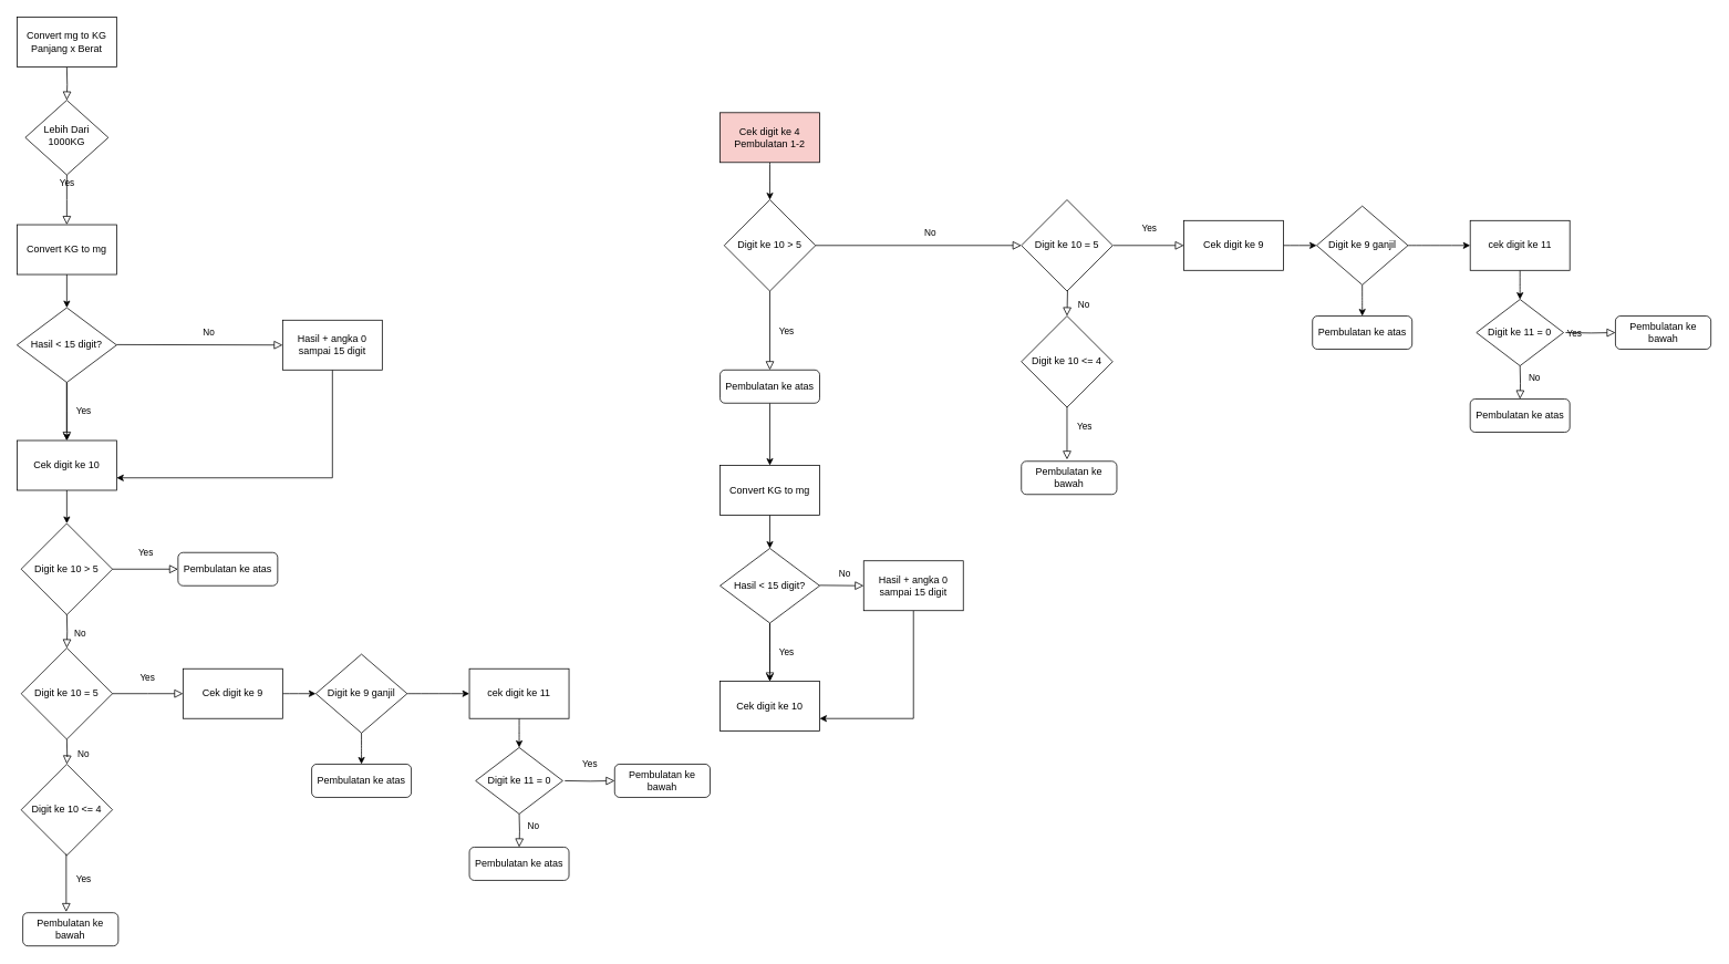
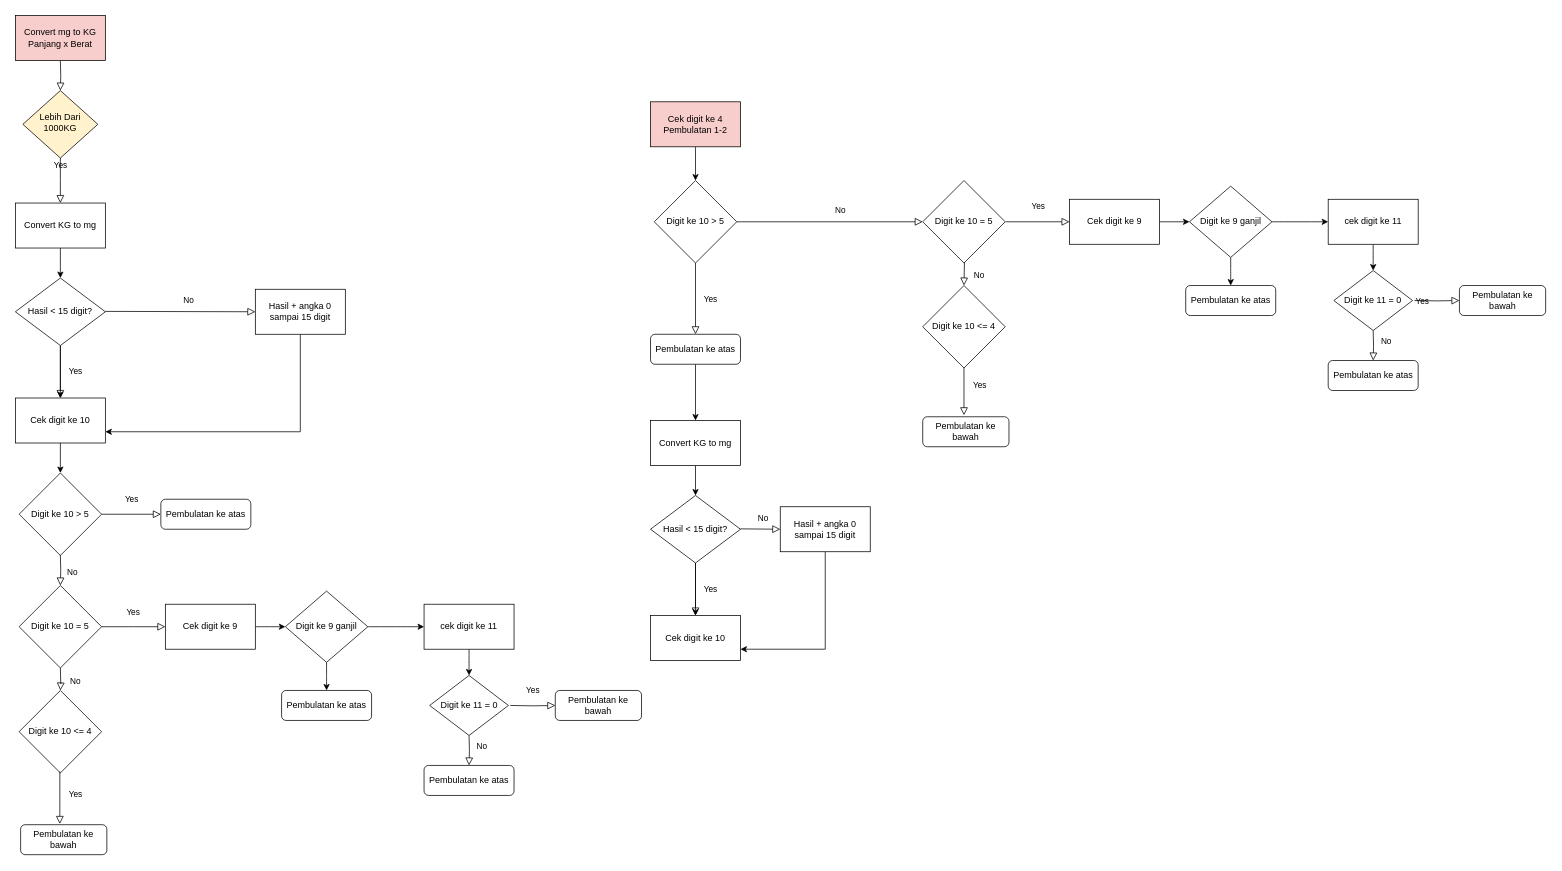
  <mxCell id="0" />
  <mxCell id="1" parent="0" />
  <mxCell id="2" value="" style="rounded=0;html=1;jettySize=auto;orthogonalLoop=1;fontSize=11;endArrow=block;endFill=0;endSize=8;strokeWidth=1;shadow=0;labelBackgroundColor=none;edgeStyle=orthogonalEdgeStyle;" parent="1" target="4" edge="1"><mxGeometry relative="1" as="geometry"><mxPoint x="80" y="80" as="sourcePoint" /></mxGeometry></mxCell>
  <mxCell id="3" value="Yes" style="rounded=0;html=1;jettySize=auto;orthogonalLoop=1;fontSize=11;endArrow=block;endFill=0;endSize=8;strokeWidth=1;shadow=0;labelBackgroundColor=none;edgeStyle=orthogonalEdgeStyle;" parent="1" source="4" edge="1"><mxGeometry y="20" relative="1" as="geometry"><mxPoint as="offset" /><mxPoint x="80" y="270" as="targetPoint" /></mxGeometry></mxCell>
- <mxCell id="4" value="Lebih Dari 1000KG&lt;br&gt;" style="rhombus;whiteSpace=wrap;html=1;shadow=0;fontFamily=Helvetica;fontSize=12;align=center;strokeWidth=1;spacing=6;spacingTop=-4;" parent="1" vertex="1"><mxGeometry x="30" y="120" width="100" height="90" as="geometry" /></mxCell>
- <mxCell id="5" value="Convert mg to KG Panjang x Berat" style="rounded=0;whiteSpace=wrap;html=1;" vertex="1" parent="1"><mxGeometry y="20" width="120" height="60" as="geometry" x="20" /></mxCell>
+ <mxCell id="4" value="Lebih Dari 1000KG&lt;br&gt;" style="rhombus;whiteSpace=wrap;html=1;shadow=0;fontFamily=Helvetica;fontSize=12;align=center;strokeWidth=1;spacing=6;spacingTop=-4;fillColor=#fff2cc;" parent="1" vertex="1"><mxGeometry x="30" y="120" width="100" height="90" as="geometry" /></mxCell>
+ <mxCell id="5" value="Convert mg to KG Panjang x Berat" style="rounded=0;whiteSpace=wrap;html=1;fillColor=#f8cecc;" vertex="1" parent="1"><mxGeometry y="20" width="120" height="60" as="geometry" x="20" /></mxCell>
  <mxCell id="6" style="edgeStyle=orthogonalEdgeStyle;rounded=0;orthogonalLoop=1;jettySize=auto;html=1;entryX=0.5;entryY=0;entryDx=0;entryDy=0;" edge="1" parent="1" source="7" target="9"><mxGeometry relative="1" as="geometry" /></mxCell>
  <mxCell id="7" value="Convert KG to mg" style="rounded=0;whiteSpace=wrap;html=1;" vertex="1" parent="1"><mxGeometry y="270" width="120" height="60" as="geometry" x="20" /></mxCell>
  <mxCell id="8" style="edgeStyle=orthogonalEdgeStyle;rounded=0;orthogonalLoop=1;jettySize=auto;html=1;" edge="1" parent="1" source="9"><mxGeometry relative="1" as="geometry"><mxPoint x="80" y="530" as="targetPoint" /></mxGeometry></mxCell>
  <mxCell id="9" value="Hasil &amp;lt; 15 digit?" style="rhombus;whiteSpace=wrap;html=1;" vertex="1" parent="1"><mxGeometry y="370" width="120" height="90" as="geometry" x="20" /></mxCell>
  <mxCell id="10" style="edgeStyle=orthogonalEdgeStyle;rounded=0;orthogonalLoop=1;jettySize=auto;html=1;entryX=1;entryY=0.75;entryDx=0;entryDy=0;" edge="1" parent="1" source="11" target="13"><mxGeometry relative="1" as="geometry"><Array as="points"><mxPoint x="400" y="575" /></Array></mxGeometry></mxCell>
  <mxCell id="11" value="Hasil + angka 0 sampai 15 digit" style="rounded=0;whiteSpace=wrap;html=1;" vertex="1" parent="1"><mxGeometry x="340" y="385" width="120" height="60" as="geometry" /></mxCell>
  <mxCell id="12" style="edgeStyle=orthogonalEdgeStyle;rounded=0;orthogonalLoop=1;jettySize=auto;html=1;" edge="1" parent="1" source="13" target="17"><mxGeometry relative="1" as="geometry" /></mxCell>
  <mxCell id="13" value="Cek digit ke 10" style="rounded=0;whiteSpace=wrap;html=1;" vertex="1" parent="1"><mxGeometry y="530" width="120" height="60" as="geometry" x="20" /></mxCell>
  <mxCell id="14" value="No" style="edgeStyle=orthogonalEdgeStyle;rounded=0;html=1;jettySize=auto;orthogonalLoop=1;fontSize=11;endArrow=block;endFill=0;endSize=8;strokeWidth=1;shadow=0;labelBackgroundColor=none;entryX=0;entryY=0.5;entryDx=0;entryDy=0;" edge="1" parent="1" target="11"><mxGeometry x="0.102" y="15" relative="1" as="geometry"><mxPoint x="1" as="offset" /><mxPoint x="140" y="414.5" as="sourcePoint" /><mxPoint x="330" y="414.5" as="targetPoint" /></mxGeometry></mxCell>
  <mxCell id="15" value="Yes" style="rounded=0;html=1;jettySize=auto;orthogonalLoop=1;fontSize=11;endArrow=block;endFill=0;endSize=8;strokeWidth=1;shadow=0;labelBackgroundColor=none;edgeStyle=orthogonalEdgeStyle;" edge="1" parent="1" source="9" target="13"><mxGeometry y="20" relative="1" as="geometry"><mxPoint as="offset" /><mxPoint x="90" y="220" as="sourcePoint" /><mxPoint x="90" y="280" as="targetPoint" /></mxGeometry></mxCell>
  <mxCell id="16" value="Digit ke 10 = 5" style="rhombus;whiteSpace=wrap;html=1;" vertex="1" parent="1"><mxGeometry x="25" y="780" width="110" height="110" as="geometry" /></mxCell>
  <mxCell id="17" value="Digit ke 10 &amp;gt; 5" style="rhombus;whiteSpace=wrap;html=1;" vertex="1" parent="1"><mxGeometry x="25" y="630" width="110" height="110" as="geometry" /></mxCell>
  <mxCell id="18" value="&lt;span style=&quot;font-weight: 400;&quot;&gt;Digit ke 10 &amp;lt;= 4&lt;/span&gt;" style="rhombus;whiteSpace=wrap;html=1;fontStyle=1" vertex="1" parent="1"><mxGeometry x="25" y="920" width="110" height="110" as="geometry" /></mxCell>
  <mxCell id="19" value="No" style="edgeStyle=orthogonalEdgeStyle;rounded=0;html=1;jettySize=auto;orthogonalLoop=1;fontSize=11;endArrow=block;endFill=0;endSize=8;strokeWidth=1;shadow=0;labelBackgroundColor=none;" edge="1" parent="1" target="16"><mxGeometry x="0.102" y="15" relative="1" as="geometry"><mxPoint x="1" as="offset" /><mxPoint x="80" y="739.5" as="sourcePoint" /><mxPoint x="280" y="740" as="targetPoint" /></mxGeometry></mxCell>
  <mxCell id="20" value="No" style="edgeStyle=orthogonalEdgeStyle;rounded=0;html=1;jettySize=auto;orthogonalLoop=1;fontSize=11;endArrow=block;endFill=0;endSize=8;strokeWidth=1;shadow=0;labelBackgroundColor=none;" edge="1" parent="1" target="18"><mxGeometry x="0.2" y="20" relative="1" as="geometry"><mxPoint as="offset" /><mxPoint x="80" y="890" as="sourcePoint" /><mxPoint x="90" y="790" as="targetPoint" /></mxGeometry></mxCell>
  <mxCell id="21" value="Yes" style="rounded=0;html=1;jettySize=auto;orthogonalLoop=1;fontSize=11;endArrow=block;endFill=0;endSize=8;strokeWidth=1;shadow=0;labelBackgroundColor=none;edgeStyle=orthogonalEdgeStyle;exitX=1;exitY=0.5;exitDx=0;exitDy=0;entryX=0;entryY=0.5;entryDx=0;entryDy=0;" edge="1" parent="1" source="17" target="22"><mxGeometry y="20" relative="1" as="geometry"><mxPoint as="offset" /><mxPoint x="140" y="500" as="sourcePoint" /><mxPoint x="210" y="685" as="targetPoint" /></mxGeometry></mxCell>
  <mxCell id="22" value="Pembulatan ke atas" style="rounded=1;whiteSpace=wrap;html=1;fontSize=12;glass=0;strokeWidth=1;shadow=0;" vertex="1" parent="1"><mxGeometry x="214" y="665" width="120" height="40" as="geometry" /></mxCell>
  <mxCell id="23" value="Yes" style="rounded=0;html=1;jettySize=auto;orthogonalLoop=1;fontSize=11;endArrow=block;endFill=0;endSize=8;strokeWidth=1;shadow=0;labelBackgroundColor=none;edgeStyle=orthogonalEdgeStyle;exitX=1;exitY=0.5;exitDx=0;exitDy=0;" edge="1" parent="1" source="16"><mxGeometry y="20" relative="1" as="geometry"><mxPoint as="offset" /><mxPoint x="145" y="695" as="sourcePoint" /><mxPoint x="220" y="835" as="targetPoint" /></mxGeometry></mxCell>
  <mxCell id="24" value="" style="edgeStyle=orthogonalEdgeStyle;curved=1;orthogonalLoop=1;jettySize=auto;html=1;strokeColor=default;" edge="1" parent="1" source="25" target="28"><mxGeometry relative="1" as="geometry" /></mxCell>
  <mxCell id="25" value="Cek digit ke 9" style="rounded=0;whiteSpace=wrap;html=1;" vertex="1" parent="1"><mxGeometry x="220" y="805" width="120" height="60" as="geometry" /></mxCell>
  <mxCell id="26" style="edgeStyle=orthogonalEdgeStyle;curved=1;orthogonalLoop=1;jettySize=auto;html=1;entryX=0.5;entryY=0;entryDx=0;entryDy=0;strokeColor=default;" edge="1" parent="1" source="28" target="29"><mxGeometry relative="1" as="geometry" /></mxCell>
  <mxCell id="27" value="" style="edgeStyle=orthogonalEdgeStyle;curved=1;orthogonalLoop=1;jettySize=auto;html=1;strokeColor=default;" edge="1" parent="1" source="28" target="31"><mxGeometry relative="1" as="geometry" /></mxCell>
  <mxCell id="28" value="Digit ke 9 ganjil" style="rhombus;whiteSpace=wrap;html=1;rounded=0;" vertex="1" parent="1"><mxGeometry x="380" y="787.5" width="110" height="95" as="geometry" /></mxCell>
  <mxCell id="29" value="Pembulatan ke atas" style="rounded=1;whiteSpace=wrap;html=1;fontSize=12;glass=0;strokeWidth=1;shadow=0;" vertex="1" parent="1"><mxGeometry x="375" y="920" width="120" height="40" as="geometry" /></mxCell>
  <mxCell id="30" value="" style="edgeStyle=orthogonalEdgeStyle;curved=1;orthogonalLoop=1;jettySize=auto;html=1;strokeColor=default;" edge="1" parent="1" source="31" target="32"><mxGeometry relative="1" as="geometry" /></mxCell>
  <mxCell id="31" value="cek digit ke 11" style="whiteSpace=wrap;html=1;rounded=0;" vertex="1" parent="1"><mxGeometry x="565" y="805" width="120" height="60" as="geometry" /></mxCell>
  <mxCell id="32" value="Digit ke 11 = 0" style="rhombus;whiteSpace=wrap;html=1;rounded=0;direction=south;" vertex="1" parent="1"><mxGeometry x="572.5" y="900" width="105" height="80" as="geometry" /></mxCell>
  <mxCell id="33" value="Pembulatan ke atas" style="rounded=1;whiteSpace=wrap;html=1;fontSize=12;glass=0;strokeWidth=1;shadow=0;" vertex="1" parent="1"><mxGeometry x="565" y="1020" width="120" height="40" as="geometry" /></mxCell>
  <mxCell id="34" value="Pembulatan ke bawah" style="rounded=1;whiteSpace=wrap;html=1;fontSize=12;glass=0;strokeWidth=1;shadow=0;" vertex="1" parent="1"><mxGeometry x="740" y="920" width="115" height="40" as="geometry" /></mxCell>
  <mxCell id="35" value="Yes" style="rounded=0;html=1;jettySize=auto;orthogonalLoop=1;fontSize=11;endArrow=block;endFill=0;endSize=8;strokeWidth=1;shadow=0;labelBackgroundColor=none;edgeStyle=orthogonalEdgeStyle;entryX=0;entryY=0.5;entryDx=0;entryDy=0;" edge="1" parent="1" target="34"><mxGeometry y="20" relative="1" as="geometry"><mxPoint as="offset" /><mxPoint x="680" y="940" as="sourcePoint" /><mxPoint x="230" y="845" as="targetPoint" /></mxGeometry></mxCell>
  <mxCell id="36" value="No" style="edgeStyle=orthogonalEdgeStyle;rounded=0;html=1;jettySize=auto;orthogonalLoop=1;fontSize=11;endArrow=block;endFill=0;endSize=8;strokeWidth=1;shadow=0;labelBackgroundColor=none;entryX=0.5;entryY=0;entryDx=0;entryDy=0;" edge="1" parent="1" target="33"><mxGeometry x="-0.333" y="17" relative="1" as="geometry"><mxPoint as="offset" /><mxPoint x="625" y="980" as="sourcePoint" /><mxPoint x="143" y="930" as="targetPoint" /></mxGeometry></mxCell>
  <mxCell id="37" value="Pembulatan ke bawah" style="rounded=1;whiteSpace=wrap;html=1;fontSize=12;glass=0;strokeWidth=1;shadow=0;" vertex="1" parent="1"><mxGeometry x="27" y="1099" width="115" height="40" as="geometry" /></mxCell>
  <mxCell id="38" value="Yes" style="rounded=0;html=1;jettySize=auto;orthogonalLoop=1;fontSize=11;endArrow=block;endFill=0;endSize=8;strokeWidth=1;shadow=0;labelBackgroundColor=none;edgeStyle=orthogonalEdgeStyle;" edge="1" parent="1"><mxGeometry x="-0.143" y="21" relative="1" as="geometry"><mxPoint as="offset" /><mxPoint x="79.29" y="1028" as="sourcePoint" /><mxPoint x="79.29" y="1098" as="targetPoint" /></mxGeometry></mxCell>
  <mxCell id="39" value="" style="edgeStyle=orthogonalEdgeStyle;curved=1;orthogonalLoop=1;jettySize=auto;html=1;strokeColor=default;" edge="1" parent="1" source="40" target="62"><mxGeometry relative="1" as="geometry" /></mxCell>
  <mxCell id="40" value="Cek digit ke 4&lt;br&gt;Pembulatan 1-2" style="rounded=0;whiteSpace=wrap;html=1;fillColor=#f8cecc;" vertex="1" parent="1"><mxGeometry x="867" y="135" width="120" height="60" as="geometry" /></mxCell>
  <mxCell id="41" value="No" style="rounded=0;html=1;jettySize=auto;orthogonalLoop=1;fontSize=11;endArrow=block;endFill=0;endSize=8;strokeWidth=1;shadow=0;labelBackgroundColor=none;exitX=1;exitY=0.5;exitDx=0;exitDy=0;" edge="1" parent="1" source="62" target="61"><mxGeometry x="0.102" y="15" relative="1" as="geometry"><mxPoint x="1" as="offset" /><mxPoint x="927.71" y="344.5" as="sourcePoint" /><mxPoint x="1280" y="210" as="targetPoint" /></mxGeometry></mxCell>
  <mxCell id="42" value="No" style="edgeStyle=orthogonalEdgeStyle;rounded=0;html=1;jettySize=auto;orthogonalLoop=1;fontSize=11;endArrow=block;endFill=0;endSize=8;strokeWidth=1;shadow=0;labelBackgroundColor=none;entryX=0.5;entryY=0;entryDx=0;entryDy=0;" edge="1" parent="1" target="63"><mxGeometry x="0.2" y="20" relative="1" as="geometry"><mxPoint as="offset" /><mxPoint x="1285.71" y="345" as="sourcePoint" /><mxPoint x="1285.71" y="375" as="targetPoint" /></mxGeometry></mxCell>
  <mxCell id="43" value="Yes" style="rounded=0;html=1;jettySize=auto;orthogonalLoop=1;fontSize=11;endArrow=block;endFill=0;endSize=8;strokeWidth=1;shadow=0;labelBackgroundColor=none;exitX=0.5;exitY=1;exitDx=0;exitDy=0;" edge="1" parent="1" target="45" source="62"><mxGeometry y="20" relative="1" as="geometry"><mxPoint as="offset" /><mxPoint x="982.71" y="295" as="sourcePoint" /><mxPoint x="870" y="465" as="targetPoint" /></mxGeometry></mxCell>
  <mxCell id="44" value="" style="orthogonalLoop=1;jettySize=auto;html=1;strokeColor=default;entryX=0.5;entryY=0;entryDx=0;entryDy=0;" edge="1" parent="1" source="45" target="66"><mxGeometry relative="1" as="geometry"><mxPoint x="1071.14" y="420.5" as="targetPoint" /></mxGeometry></mxCell>
  <mxCell id="45" value="Pembulatan ke atas" style="rounded=1;whiteSpace=wrap;html=1;fontSize=12;glass=0;strokeWidth=1;shadow=0;" vertex="1" parent="1"><mxGeometry x="867" y="445" width="120" height="40" as="geometry" /></mxCell>
  <mxCell id="46" value="Yes" style="rounded=0;html=1;jettySize=auto;orthogonalLoop=1;fontSize=11;endArrow=block;endFill=0;endSize=8;strokeWidth=1;shadow=0;labelBackgroundColor=none;edgeStyle=orthogonalEdgeStyle;exitX=1;exitY=0.5;exitDx=0;exitDy=0;" edge="1" parent="1"><mxGeometry y="20" relative="1" as="geometry"><mxPoint as="offset" /><mxPoint x="1340.71" y="295" as="sourcePoint" /><mxPoint x="1425.71" y="295" as="targetPoint" /></mxGeometry></mxCell>
  <mxCell id="47" value="" style="edgeStyle=orthogonalEdgeStyle;curved=1;orthogonalLoop=1;jettySize=auto;html=1;strokeColor=default;" edge="1" parent="1" source="48" target="51"><mxGeometry relative="1" as="geometry" /></mxCell>
  <mxCell id="48" value="Cek digit ke 9" style="rounded=0;whiteSpace=wrap;html=1;" vertex="1" parent="1"><mxGeometry x="1425.71" y="265" width="120" height="60" as="geometry" /></mxCell>
  <mxCell id="49" style="edgeStyle=orthogonalEdgeStyle;curved=1;orthogonalLoop=1;jettySize=auto;html=1;entryX=0.5;entryY=0;entryDx=0;entryDy=0;strokeColor=default;" edge="1" parent="1" source="51" target="52"><mxGeometry relative="1" as="geometry" /></mxCell>
  <mxCell id="50" value="" style="edgeStyle=orthogonalEdgeStyle;curved=1;orthogonalLoop=1;jettySize=auto;html=1;strokeColor=default;" edge="1" parent="1" source="51" target="54"><mxGeometry relative="1" as="geometry" /></mxCell>
  <mxCell id="51" value="Digit ke 9 ganjil" style="rhombus;whiteSpace=wrap;html=1;rounded=0;" vertex="1" parent="1"><mxGeometry x="1585.71" y="247.5" width="110" height="95" as="geometry" /></mxCell>
  <mxCell id="52" value="Pembulatan ke atas" style="rounded=1;whiteSpace=wrap;html=1;fontSize=12;glass=0;strokeWidth=1;shadow=0;" vertex="1" parent="1"><mxGeometry x="1580.71" y="380" width="120" height="40" as="geometry" /></mxCell>
  <mxCell id="53" value="" style="edgeStyle=orthogonalEdgeStyle;curved=1;orthogonalLoop=1;jettySize=auto;html=1;strokeColor=default;" edge="1" parent="1" source="54" target="55"><mxGeometry relative="1" as="geometry" /></mxCell>
  <mxCell id="54" value="cek digit ke 11" style="whiteSpace=wrap;html=1;rounded=0;" vertex="1" parent="1"><mxGeometry x="1770.71" y="265" width="120" height="60" as="geometry" /></mxCell>
  <mxCell id="55" value="Digit ke 11 = 0" style="rhombus;whiteSpace=wrap;html=1;rounded=0;direction=south;" vertex="1" parent="1"><mxGeometry x="1778.21" y="360" width="105" height="80" as="geometry" /></mxCell>
  <mxCell id="56" value="Pembulatan ke atas" style="rounded=1;whiteSpace=wrap;html=1;fontSize=12;glass=0;strokeWidth=1;shadow=0;" vertex="1" parent="1"><mxGeometry x="1770.71" y="480" width="120" height="40" as="geometry" /></mxCell>
  <mxCell id="57" value="Pembulatan ke bawah" style="rounded=1;whiteSpace=wrap;html=1;fontSize=12;glass=0;strokeWidth=1;shadow=0;" vertex="1" parent="1"><mxGeometry x="1945.71" y="380" width="115" height="40" as="geometry" /></mxCell>
  <mxCell id="58" value="Yes" style="rounded=0;html=1;jettySize=auto;orthogonalLoop=1;fontSize=11;endArrow=block;endFill=0;endSize=8;strokeWidth=1;shadow=0;labelBackgroundColor=none;edgeStyle=orthogonalEdgeStyle;entryX=0;entryY=0.5;entryDx=0;entryDy=0;" edge="1" parent="1" target="57"><mxGeometry y="20" relative="1" as="geometry"><mxPoint as="offset" /><mxPoint x="1885.71" y="400" as="sourcePoint" /><mxPoint x="1435.71" y="305" as="targetPoint" /></mxGeometry></mxCell>
  <mxCell id="59" value="No" style="edgeStyle=orthogonalEdgeStyle;rounded=0;html=1;jettySize=auto;orthogonalLoop=1;fontSize=11;endArrow=block;endFill=0;endSize=8;strokeWidth=1;shadow=0;labelBackgroundColor=none;entryX=0.5;entryY=0;entryDx=0;entryDy=0;" edge="1" parent="1" target="56"><mxGeometry x="-0.333" y="17" relative="1" as="geometry"><mxPoint as="offset" /><mxPoint x="1830.71" y="440" as="sourcePoint" /><mxPoint x="1348.71" y="390" as="targetPoint" /></mxGeometry></mxCell>
  <mxCell id="60" value="Yes" style="rounded=0;html=1;jettySize=auto;orthogonalLoop=1;fontSize=11;endArrow=block;endFill=0;endSize=8;strokeWidth=1;shadow=0;labelBackgroundColor=none;edgeStyle=orthogonalEdgeStyle;" edge="1" parent="1"><mxGeometry x="-0.143" y="21" relative="1" as="geometry"><mxPoint as="offset" /><mxPoint x="1285" y="483" as="sourcePoint" /><mxPoint x="1285" y="553" as="targetPoint" /></mxGeometry></mxCell>
  <mxCell id="61" value="Digit ke 10 = 5" style="rhombus;whiteSpace=wrap;html=1;" vertex="1" parent="1"><mxGeometry x="1230" y="240" width="110" height="110" as="geometry" /></mxCell>
  <mxCell id="62" value="Digit ke 10 &amp;gt; 5" style="rhombus;whiteSpace=wrap;html=1;" vertex="1" parent="1"><mxGeometry x="872" y="240" width="110" height="110" as="geometry" /></mxCell>
  <mxCell id="63" value="&lt;span style=&quot;font-weight: 400;&quot;&gt;Digit ke 10 &amp;lt;= 4&lt;/span&gt;" style="rhombus;whiteSpace=wrap;html=1;fontStyle=1" vertex="1" parent="1"><mxGeometry x="1230" y="380" width="110" height="110" as="geometry" /></mxCell>
  <mxCell id="64" value="Pembulatan ke bawah" style="rounded=1;whiteSpace=wrap;html=1;fontSize=12;glass=0;strokeWidth=1;shadow=0;" vertex="1" parent="1"><mxGeometry x="1230" y="555" width="115" height="40" as="geometry" /></mxCell>
  <mxCell id="65" style="edgeStyle=orthogonalEdgeStyle;rounded=0;orthogonalLoop=1;jettySize=auto;html=1;entryX=0.5;entryY=0;entryDx=0;entryDy=0;" edge="1" parent="1" source="66" target="68"><mxGeometry relative="1" as="geometry" /></mxCell>
  <mxCell id="66" value="Convert KG to mg" style="rounded=0;whiteSpace=wrap;html=1;" vertex="1" parent="1"><mxGeometry x="867" y="560" width="120" height="60" as="geometry" /></mxCell>
  <mxCell id="67" style="edgeStyle=orthogonalEdgeStyle;rounded=0;orthogonalLoop=1;jettySize=auto;html=1;" edge="1" parent="1" source="68"><mxGeometry relative="1" as="geometry"><mxPoint x="927" y="820" as="targetPoint" /></mxGeometry></mxCell>
  <mxCell id="68" value="Hasil &amp;lt; 15 digit?" style="rhombus;whiteSpace=wrap;html=1;" vertex="1" parent="1"><mxGeometry x="867" y="660" width="120" height="90" as="geometry" /></mxCell>
  <mxCell id="69" style="edgeStyle=orthogonalEdgeStyle;rounded=0;orthogonalLoop=1;jettySize=auto;html=1;entryX=1;entryY=0.75;entryDx=0;entryDy=0;" edge="1" parent="1" source="70" target="71"><mxGeometry relative="1" as="geometry"><Array as="points"><mxPoint x="1100" y="865" /></Array></mxGeometry></mxCell>
  <mxCell id="70" value="Hasil + angka 0 sampai 15 digit" style="rounded=0;whiteSpace=wrap;html=1;" vertex="1" parent="1"><mxGeometry x="1040" y="675" width="120" height="60" as="geometry" /></mxCell>
  <mxCell id="71" value="Cek digit ke 10" style="rounded=0;whiteSpace=wrap;html=1;" vertex="1" parent="1"><mxGeometry x="867" y="820" width="120" height="60" as="geometry" /></mxCell>
  <mxCell id="72" value="No" style="edgeStyle=orthogonalEdgeStyle;rounded=0;html=1;jettySize=auto;orthogonalLoop=1;fontSize=11;endArrow=block;endFill=0;endSize=8;strokeWidth=1;shadow=0;labelBackgroundColor=none;entryX=0;entryY=0.5;entryDx=0;entryDy=0;" edge="1" parent="1" target="70"><mxGeometry x="0.102" y="15" relative="1" as="geometry"><mxPoint x="1" as="offset" /><mxPoint x="987" y="704.5" as="sourcePoint" /><mxPoint x="1177" y="704.5" as="targetPoint" /></mxGeometry></mxCell>
  <mxCell id="73" value="Yes" style="rounded=0;html=1;jettySize=auto;orthogonalLoop=1;fontSize=11;endArrow=block;endFill=0;endSize=8;strokeWidth=1;shadow=0;labelBackgroundColor=none;edgeStyle=orthogonalEdgeStyle;" edge="1" parent="1" source="68" target="71"><mxGeometry y="20" relative="1" as="geometry"><mxPoint as="offset" /><mxPoint x="937" y="510" as="sourcePoint" /><mxPoint x="937" y="570" as="targetPoint" /></mxGeometry></mxCell>
